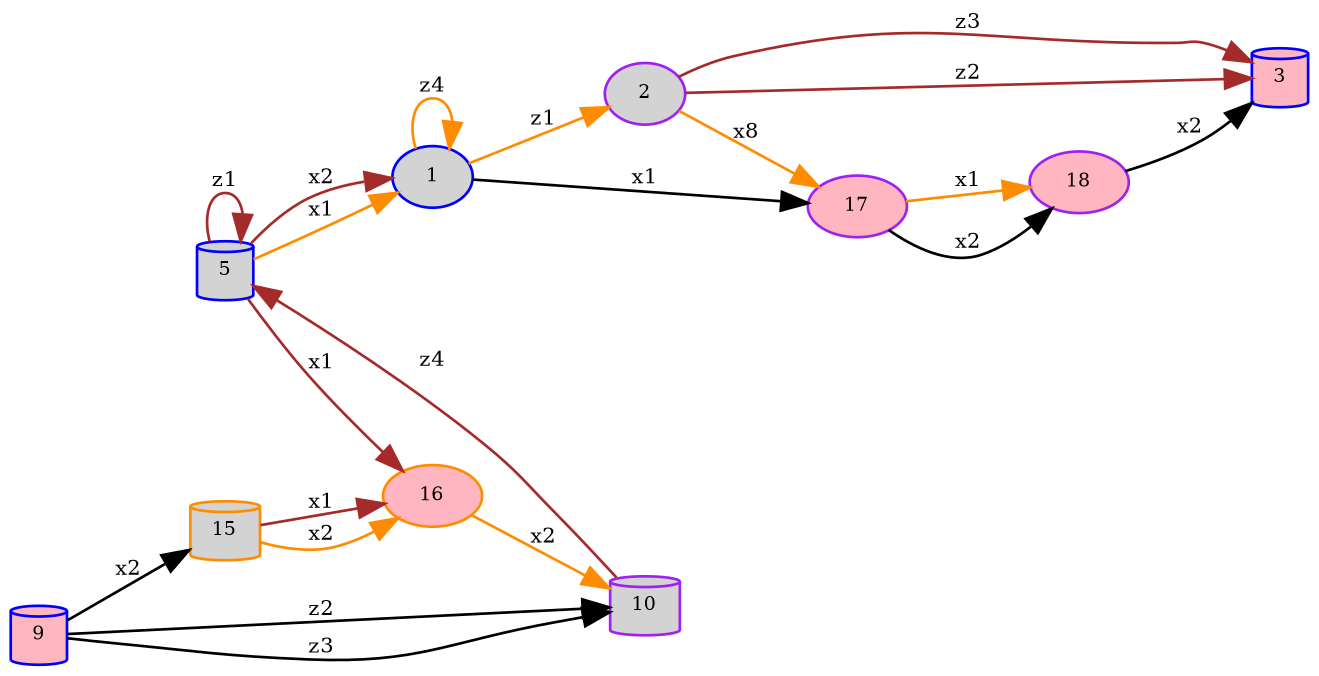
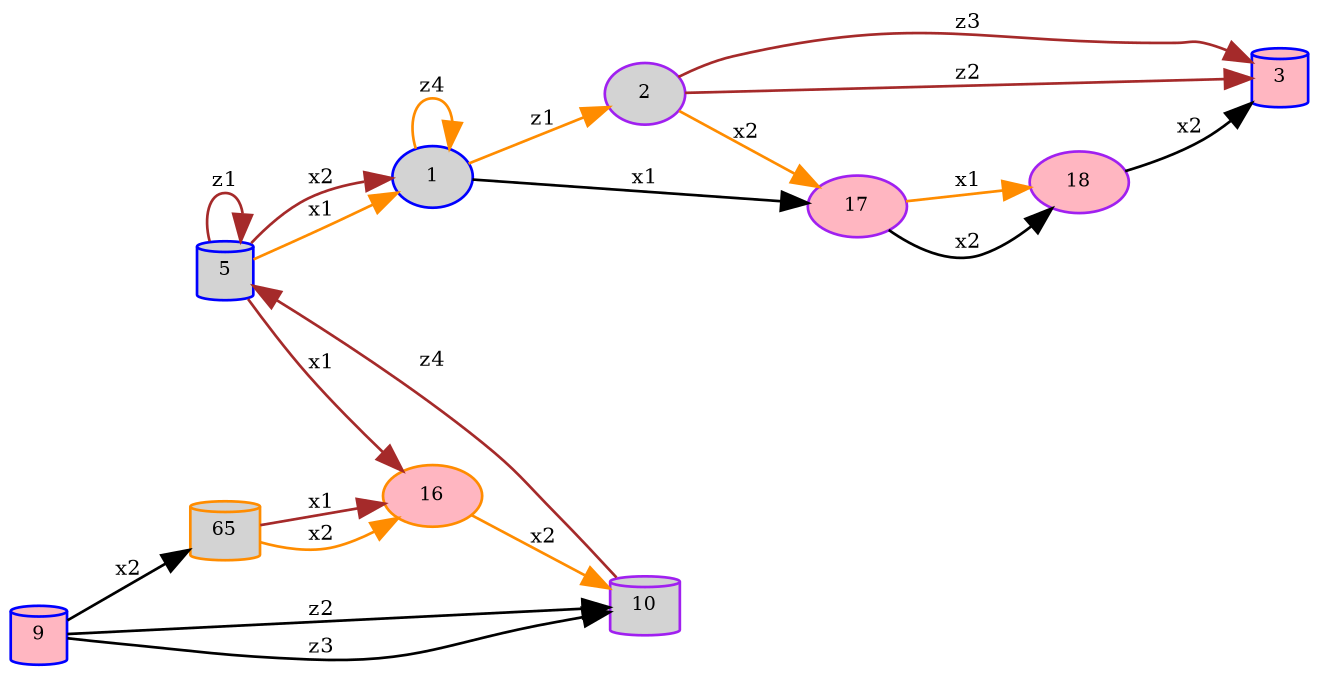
  digraph {
    rankdir=LR
    node [color=blue fillcolor=lightgrey fontsize=7 shape=ellipse style=filled]
    edge [color=darkorange fontsize=8]
    n1 [height=.01 label=1 width=.01]
    n2 [color=purple fillcolor=lightpink height=.01 label=17 width=.01]
    n3 [color=purple height=.01 label=2 width=.01]
    n4 [color=purple fillcolor=lightpink height=.01 label=18 width=.01]
    n5 [fillcolor=lightpink height=.01 label=3 shape=cylinder width=.01]
    n6 [height=.01 label=5 shape=cylinder width=.01]
    n7 [color=darkorange fillcolor=lightpink height=.01 label=16 width=.01]
    n8 [fillcolor=lightpink height=.01 label=9 shape=cylinder width=.01]
-   n9 [color=darkorange height=.01 label=15 shape=cylinder width=.01]
+   n9 [color=darkorange height=.01 label=65 shape=cylinder width=.01]
    n10 [color=purple height=.01 label=10 shape=cylinder width=.01]
    n1 -> n1 [label=z4]
    n1 -> n2 [color=black label=x1]
    n1 -> n3 [label=z1]
    n2 -> n4 [color=black label=x2]
    n2 -> n4 [label=x1]
-   n3 -> n2 [label=x8]
+   n3 -> n2 [label=x2]
    n3 -> n5 [color=brown label=z2]
    n3 -> n5 [color=brown label=z3]
    n4 -> n5 [color=black label=x2]
    n6 -> n1 [color=brown label=x2]
    n6 -> n1 [label=x1]
    n6 -> n6 [color=brown label=z1]
    n6 -> n7 [color=brown label=x1]
    n7 -> n10 [label=x2]
    n8 -> n9 [color=black label=x2]
    n8 -> n10 [color=black label=z2]
    n8 -> n10 [color=black label=z3]
    n9 -> n7 [label=x2]
    n9 -> n7 [color=brown label=x1]
    n10 -> n6 [color=brown label=z4]
  }
